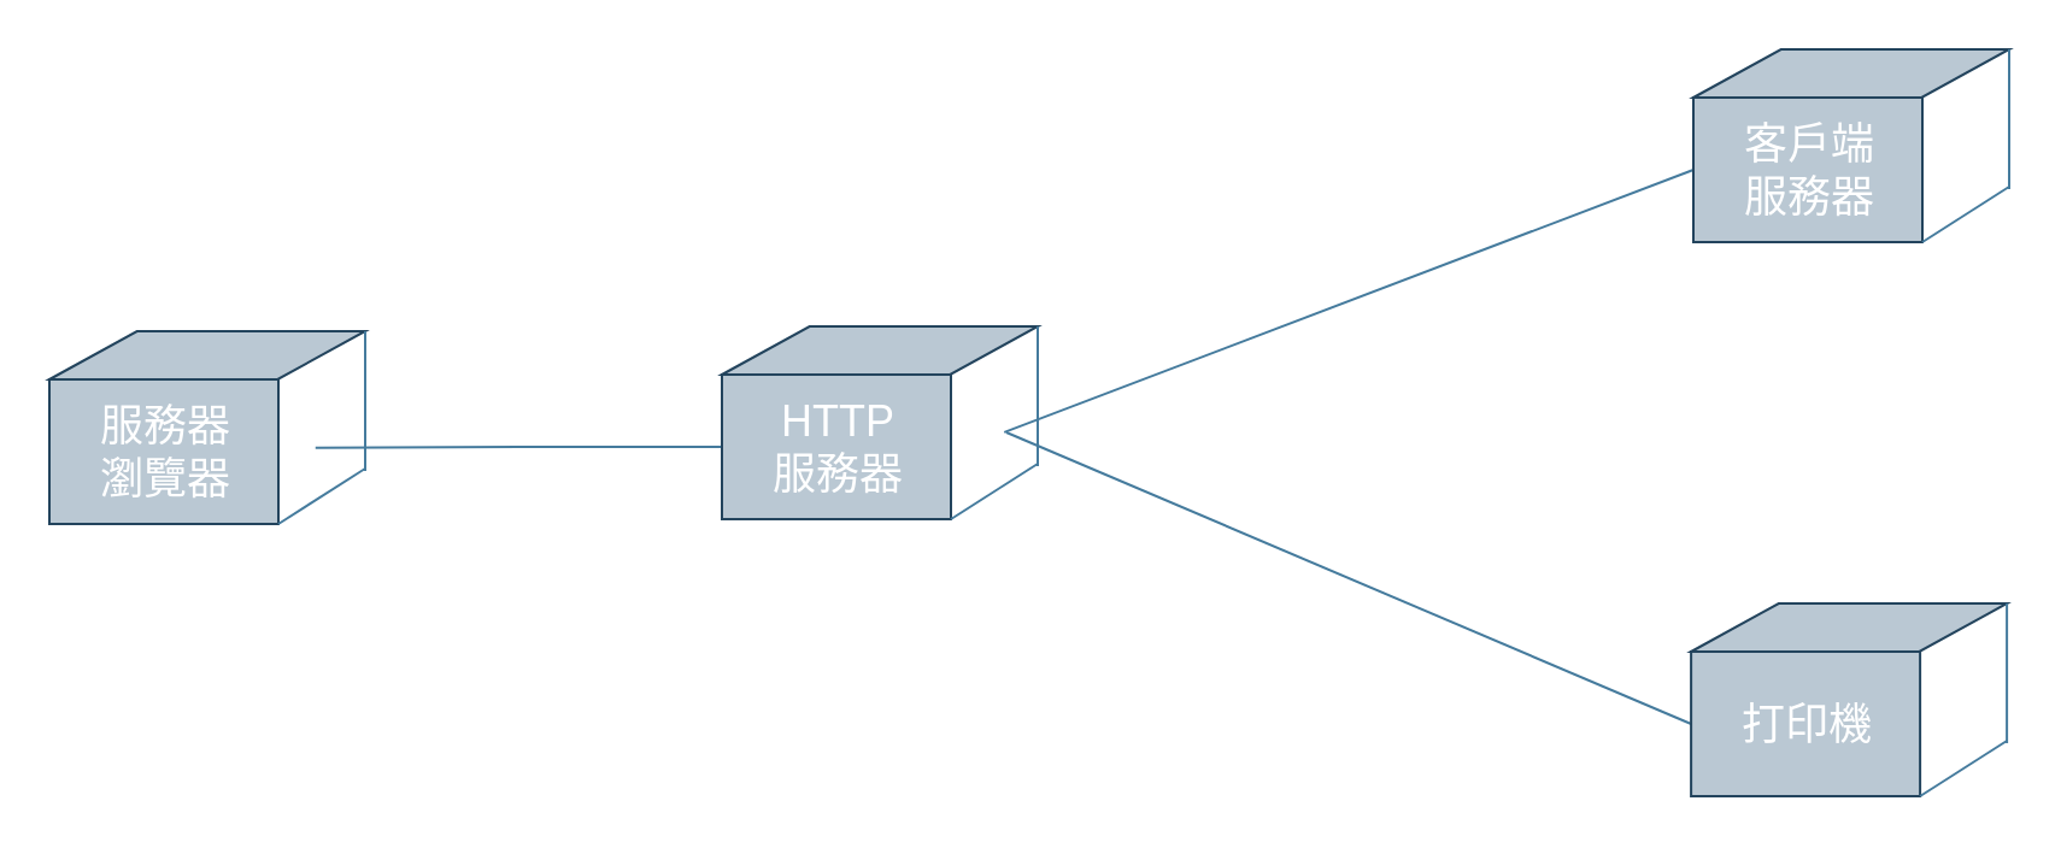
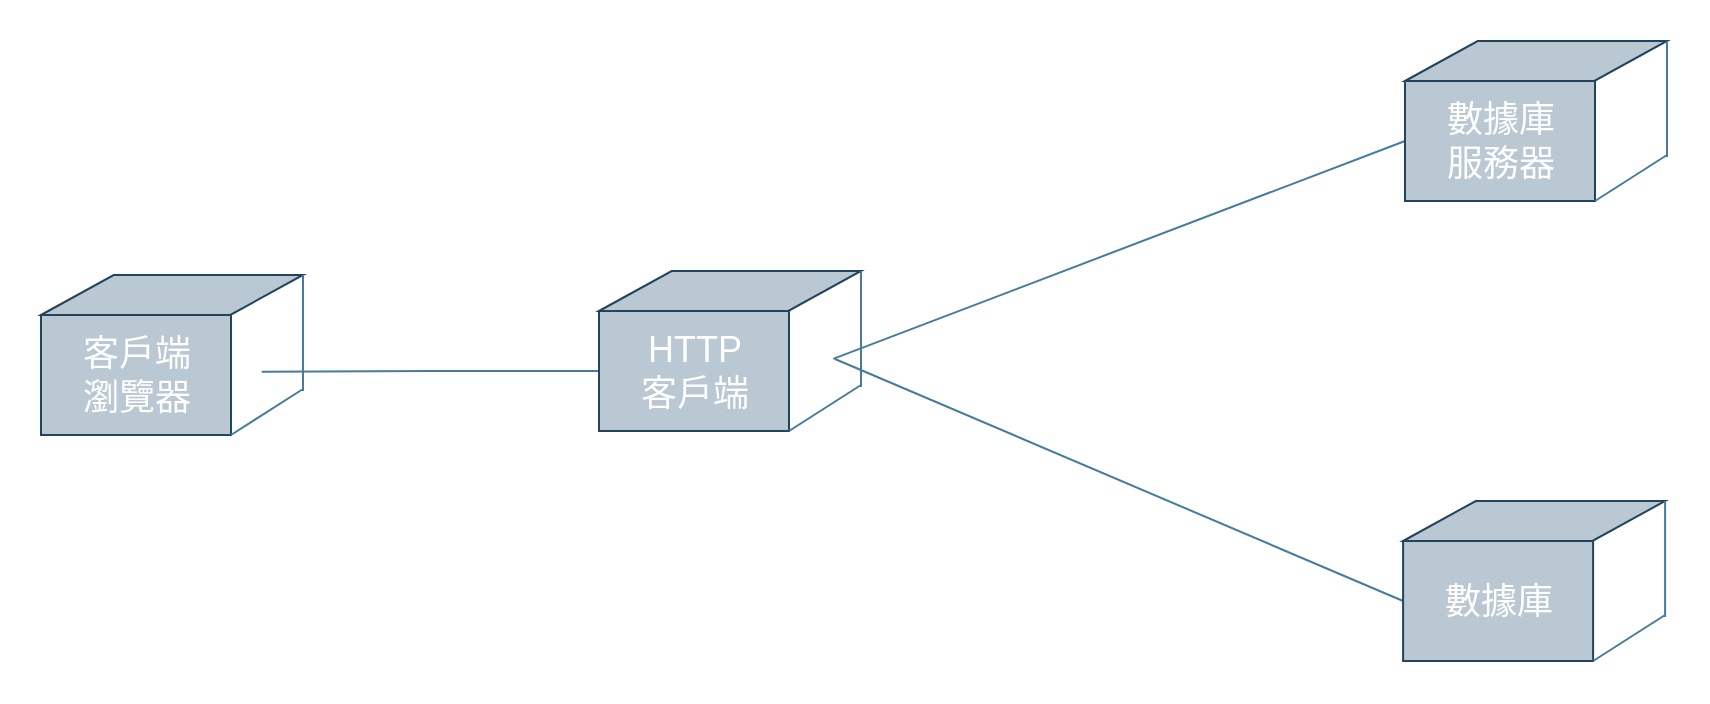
  <mxCell id="0" />
  <mxCell id="1" parent="0" />
  <mxCell id="2" value="" style="shape=parallelogram;perimeter=parallelogramPerimeter;whiteSpace=wrap;html=1;fixedSize=1;size=36.333;labelBackgroundColor=none;fillColor=#bac8d3;strokeColor=#23445d;" vertex="1" parent="1"><mxGeometry x="20" y="137" width="131" height="20" as="geometry" /></mxCell>
  <mxCell id="3" value="" style="rounded=0;whiteSpace=wrap;html=1;labelBackgroundColor=none;fillColor=#bac8d3;strokeColor=#23445d;" vertex="1" parent="1"><mxGeometry x="20" y="157" width="95" height="60" as="geometry" /></mxCell>
  <mxCell id="4" value="" style="endArrow=none;html=1;rounded=0;labelBackgroundColor=none;strokeColor=#457B9D;fontColor=default;" edge="1" parent="1"><mxGeometry width="50" height="50" relative="1" as="geometry"><mxPoint x="115" y="217" as="sourcePoint" /><mxPoint x="151" y="194" as="targetPoint" /></mxGeometry></mxCell>
  <mxCell id="5" value="" style="endArrow=none;html=1;rounded=0;labelBackgroundColor=none;strokeColor=#457B9D;fontColor=default;" edge="1" parent="1"><mxGeometry width="50" height="50" relative="1" as="geometry"><mxPoint x="151" y="195" as="sourcePoint" /><mxPoint x="151" y="137" as="targetPoint" /></mxGeometry></mxCell>
- <mxCell id="6" value="&lt;font color=&quot;#ffffff&quot; style=&quot;font-size: 18px;&quot;&gt;服務器&lt;br&gt;瀏覽器&lt;/font&gt;" style="text;html=1;align=center;verticalAlign=middle;resizable=0;points=[];autosize=1;strokeColor=none;fillColor=none;labelBackgroundColor=none;fontColor=#1D3557;" vertex="1" parent="1"><mxGeometry x="31.5" y="160" width="72" height="55" as="geometry" /></mxCell>
+ <mxCell id="6" value="&lt;font color=&quot;#ffffff&quot; style=&quot;font-size: 18px;&quot;&gt;客戶端&lt;br&gt;瀏覽器&lt;/font&gt;" style="text;html=1;align=center;verticalAlign=middle;resizable=0;points=[];autosize=1;strokeColor=none;fillColor=none;labelBackgroundColor=none;fontColor=#1D3557;" vertex="1" parent="1"><mxGeometry x="31.5" y="160" width="72" height="55" as="geometry" /></mxCell>
  <mxCell id="7" value="" style="shape=parallelogram;perimeter=parallelogramPerimeter;whiteSpace=wrap;html=1;fixedSize=1;size=36.333;labelBackgroundColor=none;fillColor=#bac8d3;strokeColor=#23445d;" vertex="1" parent="1"><mxGeometry x="299" y="135" width="131" height="20" as="geometry" /></mxCell>
  <mxCell id="8" style="edgeStyle=orthogonalEdgeStyle;rounded=0;orthogonalLoop=1;jettySize=auto;html=1;exitX=0;exitY=0.5;exitDx=0;exitDy=0;strokeColor=#457B9D;fontColor=#1D3557;fillColor=#A8DADC;endArrow=none;endFill=0;" edge="1" parent="1" source="9"><mxGeometry relative="1" as="geometry"><mxPoint x="130.381" y="185.429" as="targetPoint" /></mxGeometry></mxCell>
  <mxCell id="9" value="" style="rounded=0;whiteSpace=wrap;html=1;labelBackgroundColor=none;fillColor=#bac8d3;strokeColor=#23445d;" vertex="1" parent="1"><mxGeometry x="299" y="155" width="95" height="60" as="geometry" /></mxCell>
  <mxCell id="10" value="" style="endArrow=none;html=1;rounded=0;labelBackgroundColor=none;strokeColor=#457B9D;fontColor=default;" edge="1" parent="1"><mxGeometry width="50" height="50" relative="1" as="geometry"><mxPoint x="394" y="215" as="sourcePoint" /><mxPoint x="430" y="192" as="targetPoint" /></mxGeometry></mxCell>
  <mxCell id="11" value="" style="endArrow=none;html=1;rounded=0;labelBackgroundColor=none;strokeColor=#457B9D;fontColor=default;" edge="1" parent="1"><mxGeometry width="50" height="50" relative="1" as="geometry"><mxPoint x="430" y="193" as="sourcePoint" /><mxPoint x="430" y="135" as="targetPoint" /></mxGeometry></mxCell>
- <mxCell id="12" value="&lt;font color=&quot;#ffffff&quot; style=&quot;font-size: 18px;&quot;&gt;HTTP&lt;br&gt;服務器&lt;/font&gt;" style="text;html=1;align=center;verticalAlign=middle;resizable=0;points=[];autosize=1;strokeColor=none;fillColor=none;labelBackgroundColor=none;fontColor=#1D3557;" vertex="1" parent="1"><mxGeometry x="310.5" y="158" width="72" height="55" as="geometry" /></mxCell>
+ <mxCell id="12" value="&lt;font color=&quot;#ffffff&quot; style=&quot;font-size: 18px;&quot;&gt;HTTP&lt;br&gt;客戶端&lt;/font&gt;" style="text;html=1;align=center;verticalAlign=middle;resizable=0;points=[];autosize=1;strokeColor=none;fillColor=none;labelBackgroundColor=none;fontColor=#1D3557;" vertex="1" parent="1"><mxGeometry x="310.5" y="158" width="72" height="55" as="geometry" /></mxCell>
  <mxCell id="13" value="" style="shape=parallelogram;perimeter=parallelogramPerimeter;whiteSpace=wrap;html=1;fixedSize=1;size=36.333;labelBackgroundColor=none;fillColor=#bac8d3;strokeColor=#23445d;" vertex="1" parent="1"><mxGeometry x="702" y="20" width="131" height="20" as="geometry" /></mxCell>
  <mxCell id="14" style="rounded=0;orthogonalLoop=1;jettySize=auto;html=1;exitX=0;exitY=0.5;exitDx=0;exitDy=0;strokeColor=#457B9D;fontColor=#1D3557;fillColor=#A8DADC;endArrow=none;endFill=0;" edge="1" parent="1" source="15"><mxGeometry relative="1" as="geometry"><mxPoint x="416.095" y="178.952" as="targetPoint" /></mxGeometry></mxCell>
  <mxCell id="15" value="" style="rounded=0;whiteSpace=wrap;html=1;labelBackgroundColor=none;fillColor=#bac8d3;strokeColor=#23445d;" vertex="1" parent="1"><mxGeometry x="702" y="40" width="95" height="60" as="geometry" /></mxCell>
  <mxCell id="16" value="" style="endArrow=none;html=1;rounded=0;labelBackgroundColor=none;strokeColor=#457B9D;fontColor=default;" edge="1" parent="1"><mxGeometry width="50" height="50" relative="1" as="geometry"><mxPoint x="797" y="100" as="sourcePoint" /><mxPoint x="833" y="77" as="targetPoint" /></mxGeometry></mxCell>
  <mxCell id="17" value="" style="endArrow=none;html=1;rounded=0;labelBackgroundColor=none;strokeColor=#457B9D;fontColor=default;" edge="1" parent="1"><mxGeometry width="50" height="50" relative="1" as="geometry"><mxPoint x="833" y="78" as="sourcePoint" /><mxPoint x="833" y="20" as="targetPoint" /></mxGeometry></mxCell>
- <mxCell id="18" value="&lt;font color=&quot;#ffffff&quot; style=&quot;font-size: 18px;&quot;&gt;客戶端&lt;br&gt;服務器&lt;/font&gt;" style="text;html=1;align=center;verticalAlign=middle;resizable=0;points=[];autosize=1;strokeColor=none;fillColor=none;labelBackgroundColor=none;fontColor=#1D3557;" vertex="1" parent="1"><mxGeometry x="713.5" y="43" width="72" height="55" as="geometry" /></mxCell>
+ <mxCell id="18" value="&lt;font color=&quot;#ffffff&quot; style=&quot;font-size: 18px;&quot;&gt;數據庫&lt;br&gt;服務器&lt;/font&gt;" style="text;html=1;align=center;verticalAlign=middle;resizable=0;points=[];autosize=1;strokeColor=none;fillColor=none;labelBackgroundColor=none;fontColor=#1D3557;" vertex="1" parent="1"><mxGeometry x="713.5" y="43" width="72" height="55" as="geometry" /></mxCell>
  <mxCell id="19" value="" style="shape=parallelogram;perimeter=parallelogramPerimeter;whiteSpace=wrap;html=1;fixedSize=1;size=36.333;fillColor=#bac8d3;strokeColor=#23445d;labelBackgroundColor=none;" vertex="1" parent="1"><mxGeometry x="701.05" y="250" width="131" height="20" as="geometry" /></mxCell>
  <mxCell id="20" style="rounded=0;orthogonalLoop=1;jettySize=auto;html=1;exitX=0;exitY=0.5;exitDx=0;exitDy=0;strokeColor=#457B9D;fontColor=#1D3557;fillColor=#A8DADC;endArrow=none;endFill=0;" edge="1" parent="1" source="21"><mxGeometry relative="1" as="geometry"><mxPoint x="417" y="179" as="targetPoint" /></mxGeometry></mxCell>
  <mxCell id="21" value="" style="rounded=0;whiteSpace=wrap;html=1;fillColor=#bac8d3;strokeColor=#23445d;labelBackgroundColor=none;" vertex="1" parent="1"><mxGeometry x="701.05" y="270" width="95" height="60" as="geometry" /></mxCell>
  <mxCell id="22" value="" style="endArrow=none;html=1;rounded=0;labelBackgroundColor=none;strokeColor=#457B9D;fontColor=default;" edge="1" parent="1"><mxGeometry width="50" height="50" relative="1" as="geometry"><mxPoint x="796.05" y="330" as="sourcePoint" /><mxPoint x="832.05" y="307" as="targetPoint" /></mxGeometry></mxCell>
  <mxCell id="23" value="" style="endArrow=none;html=1;rounded=0;labelBackgroundColor=none;strokeColor=#457B9D;fontColor=default;" edge="1" parent="1"><mxGeometry width="50" height="50" relative="1" as="geometry"><mxPoint x="832.05" y="308" as="sourcePoint" /><mxPoint x="832.05" y="250" as="targetPoint" /></mxGeometry></mxCell>
- <mxCell id="24" value="&lt;span style=&quot;font-size: 18px;&quot;&gt;&lt;font color=&quot;#ffffff&quot;&gt;打印機&lt;/font&gt;&lt;/span&gt;" style="text;html=1;align=center;verticalAlign=middle;resizable=0;points=[];autosize=1;strokeColor=none;fillColor=none;labelBackgroundColor=none;fontColor=#1D3557;" vertex="1" parent="1"><mxGeometry x="712.55" y="284" width="72" height="34" as="geometry" /></mxCell>
+ <mxCell id="24" value="&lt;span style=&quot;font-size: 18px;&quot;&gt;&lt;font color=&quot;#ffffff&quot;&gt;數據庫&lt;/font&gt;&lt;/span&gt;" style="text;html=1;align=center;verticalAlign=middle;resizable=0;points=[];autosize=1;strokeColor=none;fillColor=none;labelBackgroundColor=none;fontColor=#1D3557;" vertex="1" parent="1"><mxGeometry x="712.55" y="284" width="72" height="34" as="geometry" /></mxCell>
